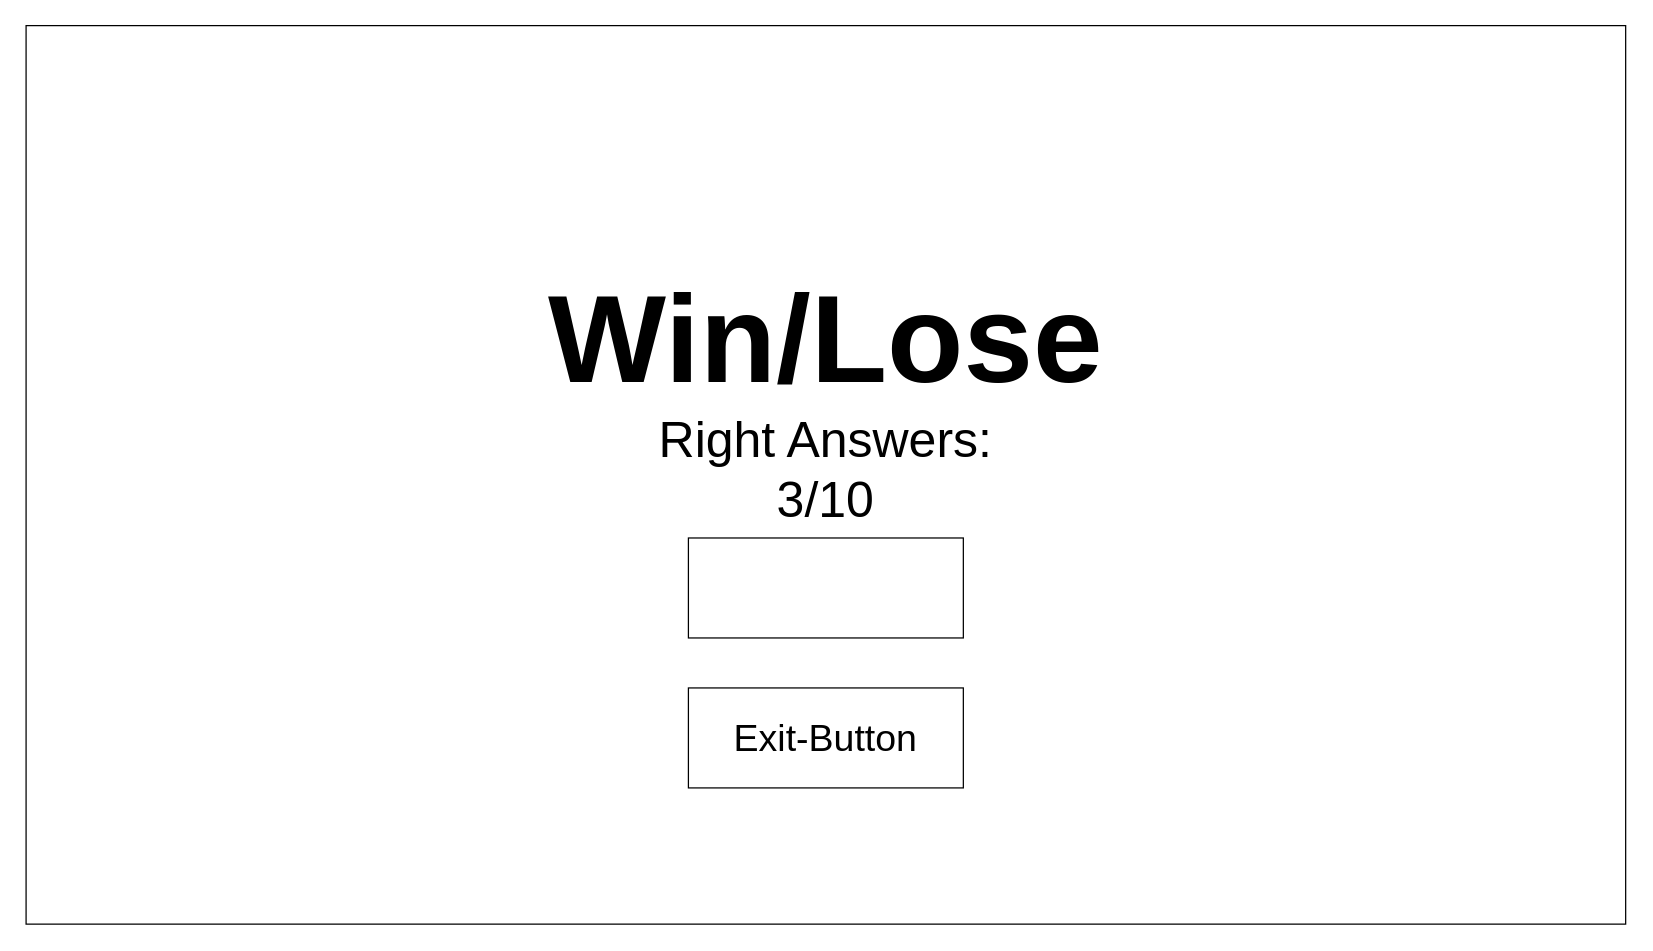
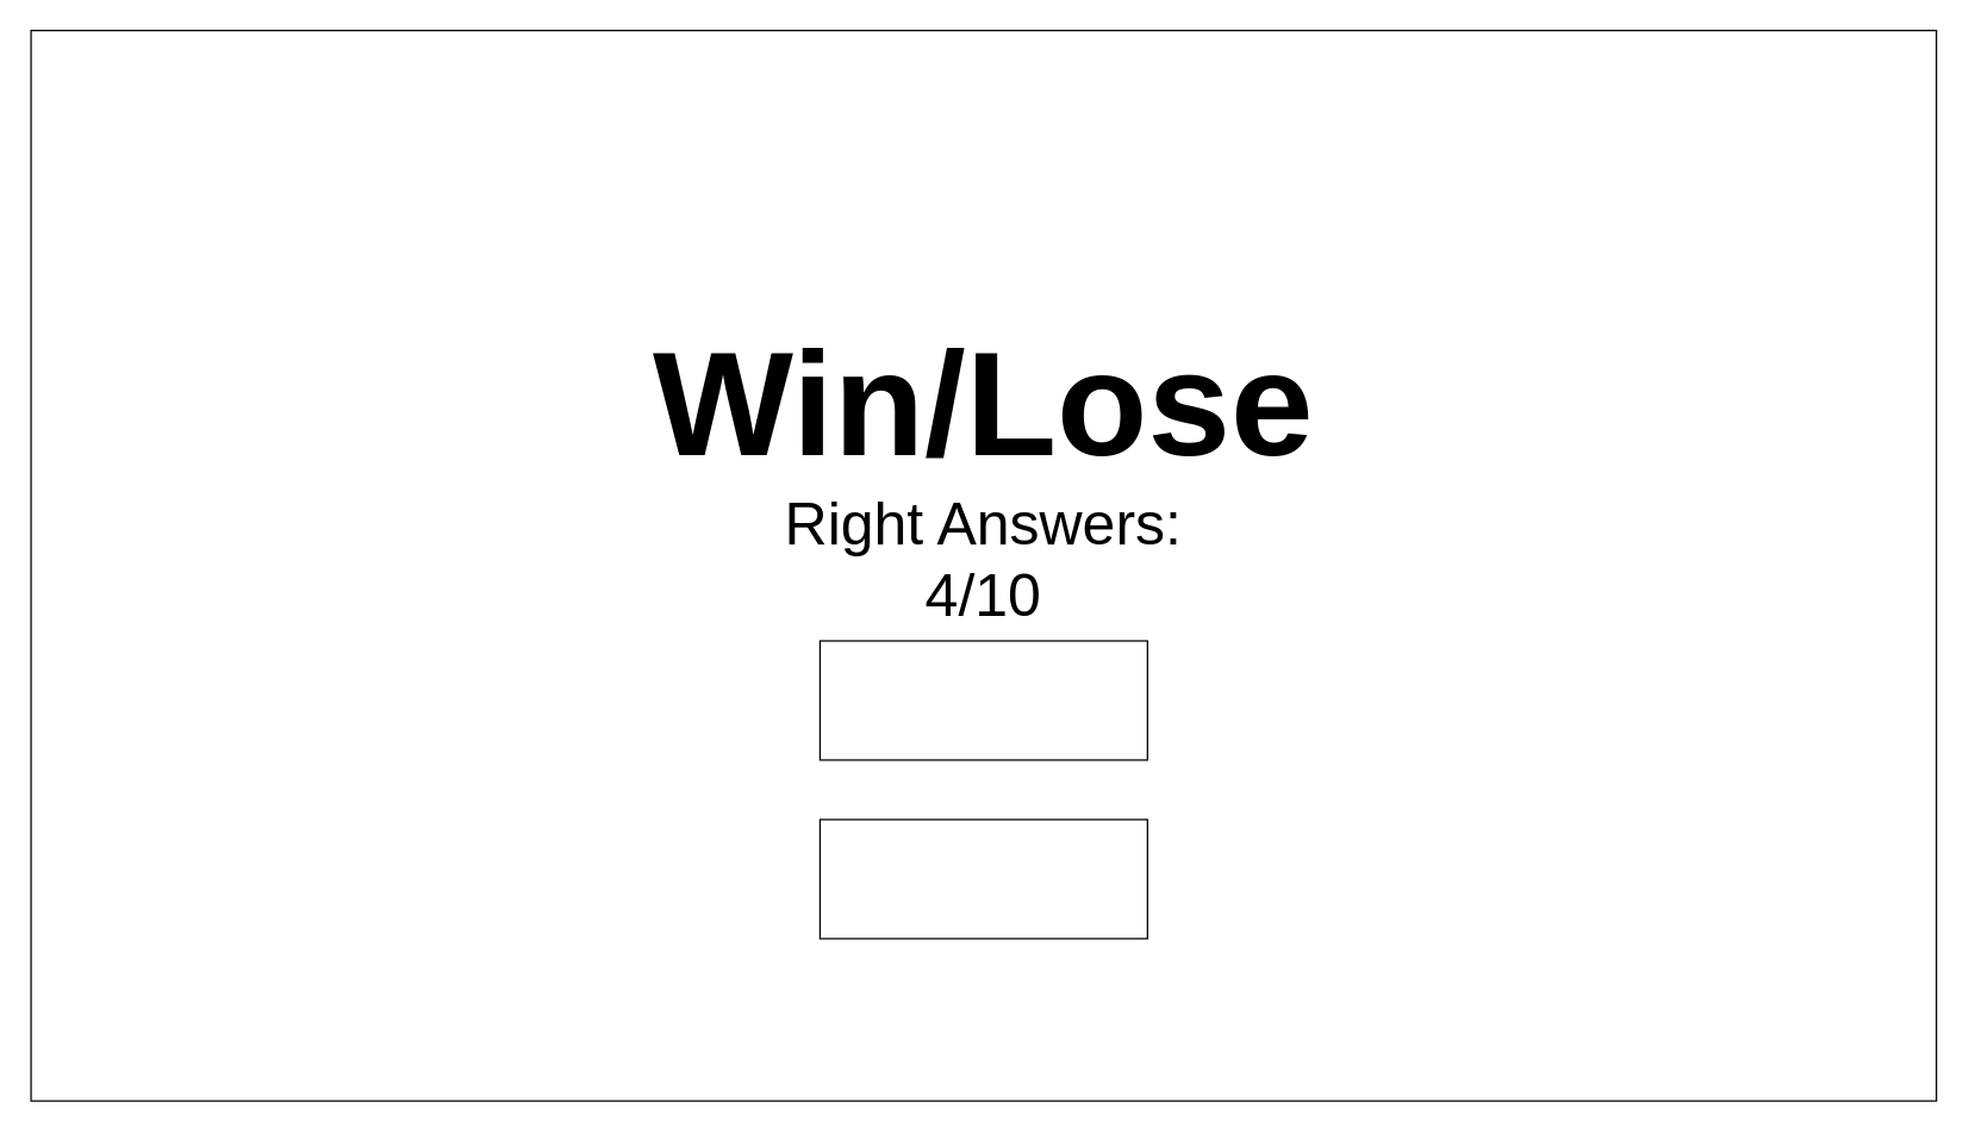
  <mxCell id="0" />
  <mxCell id="1" parent="0" />
  <mxCell id="2" value="" style="rounded=0;whiteSpace=wrap;html=1;" parent="1" vertex="1"><mxGeometry x="20" y="20" width="1280" height="719" as="geometry" /></mxCell>
  <mxCell id="3" value="&lt;font size=&quot;1&quot;&gt;&lt;b&gt;&lt;font style=&quot;font-size: 100px&quot;&gt;Win/Lose&lt;/font&gt;&lt;/b&gt;&lt;/font&gt;" style="text;html=1;strokeColor=none;fillColor=none;align=center;verticalAlign=middle;whiteSpace=wrap;rounded=0;" parent="1" vertex="1"><mxGeometry x="395" y="180" width="530" height="180" as="geometry" /></mxCell>
  <mxCell id="4" value="" style="group" parent="1" vertex="1" connectable="0"><mxGeometry x="550" y="550" width="220" height="80" as="geometry" /></mxCell>
  <mxCell id="5" value="" style="rounded=0;whiteSpace=wrap;html=1;" parent="4" vertex="1"><mxGeometry width="220" height="80" as="geometry" /></mxCell>
- <mxCell id="6" value="&lt;font style=&quot;font-size: 30px&quot;&gt;Exit-Button&lt;/font&gt;" style="text;html=1;strokeColor=none;fillColor=none;align=center;verticalAlign=middle;whiteSpace=wrap;rounded=0;" parent="4" vertex="1"><mxGeometry width="220" height="80" as="geometry" /></mxCell>
  <mxCell id="7" value="" style="group" parent="1" vertex="1" connectable="0"><mxGeometry x="550" y="430" width="220" height="80" as="geometry" /></mxCell>
  <mxCell id="8" value="" style="rounded=0;whiteSpace=wrap;html=1;" parent="7" vertex="1"><mxGeometry width="220" height="80" as="geometry" /></mxCell>
- <mxCell id="9" value="&lt;font style=&quot;font-size: 40px&quot;&gt;Right Answers: 3/10&lt;/font&gt;" style="text;html=1;strokeColor=none;fillColor=none;align=center;verticalAlign=middle;whiteSpace=wrap;rounded=0;" vertex="1" parent="1"><mxGeometry x="510" y="330" width="300" height="90" as="geometry" /></mxCell>
+ <mxCell id="9" value="&lt;font style=&quot;font-size: 40px&quot;&gt;Right Answers: 4/10&lt;/font&gt;" style="text;html=1;strokeColor=none;fillColor=none;align=center;verticalAlign=middle;whiteSpace=wrap;rounded=0;" vertex="1" parent="1"><mxGeometry x="510" y="330" width="300" height="90" as="geometry" /></mxCell>
